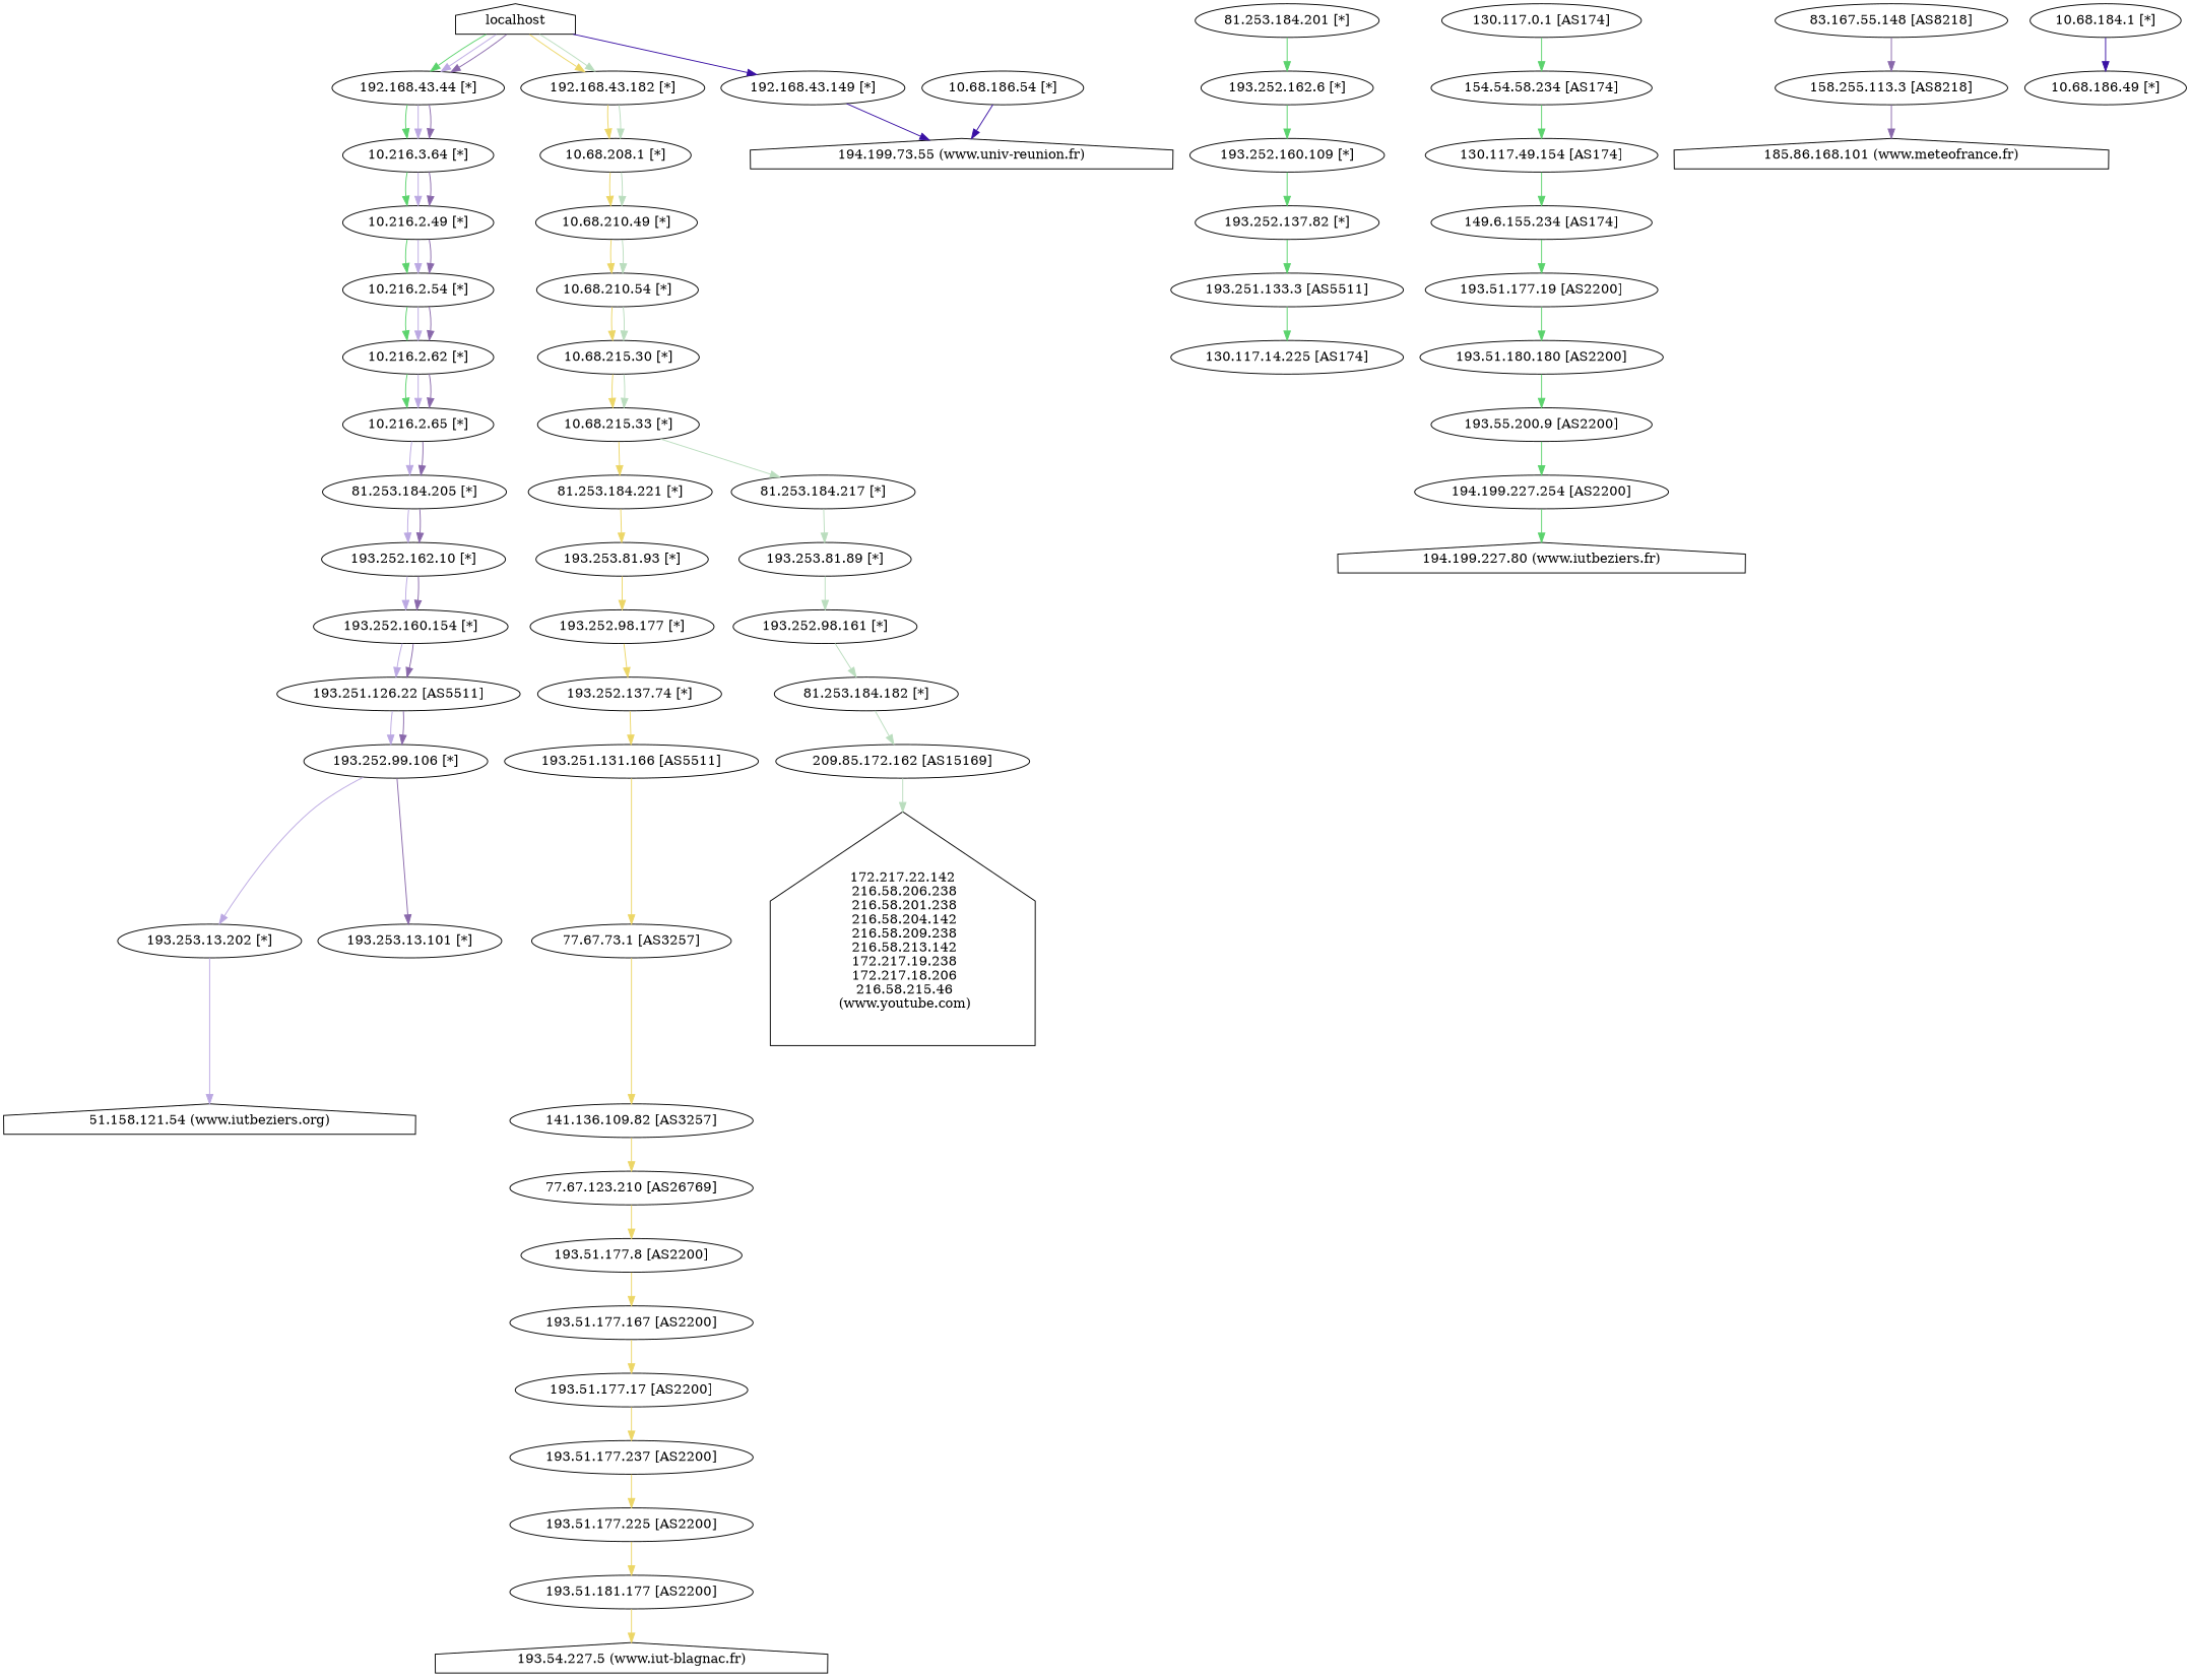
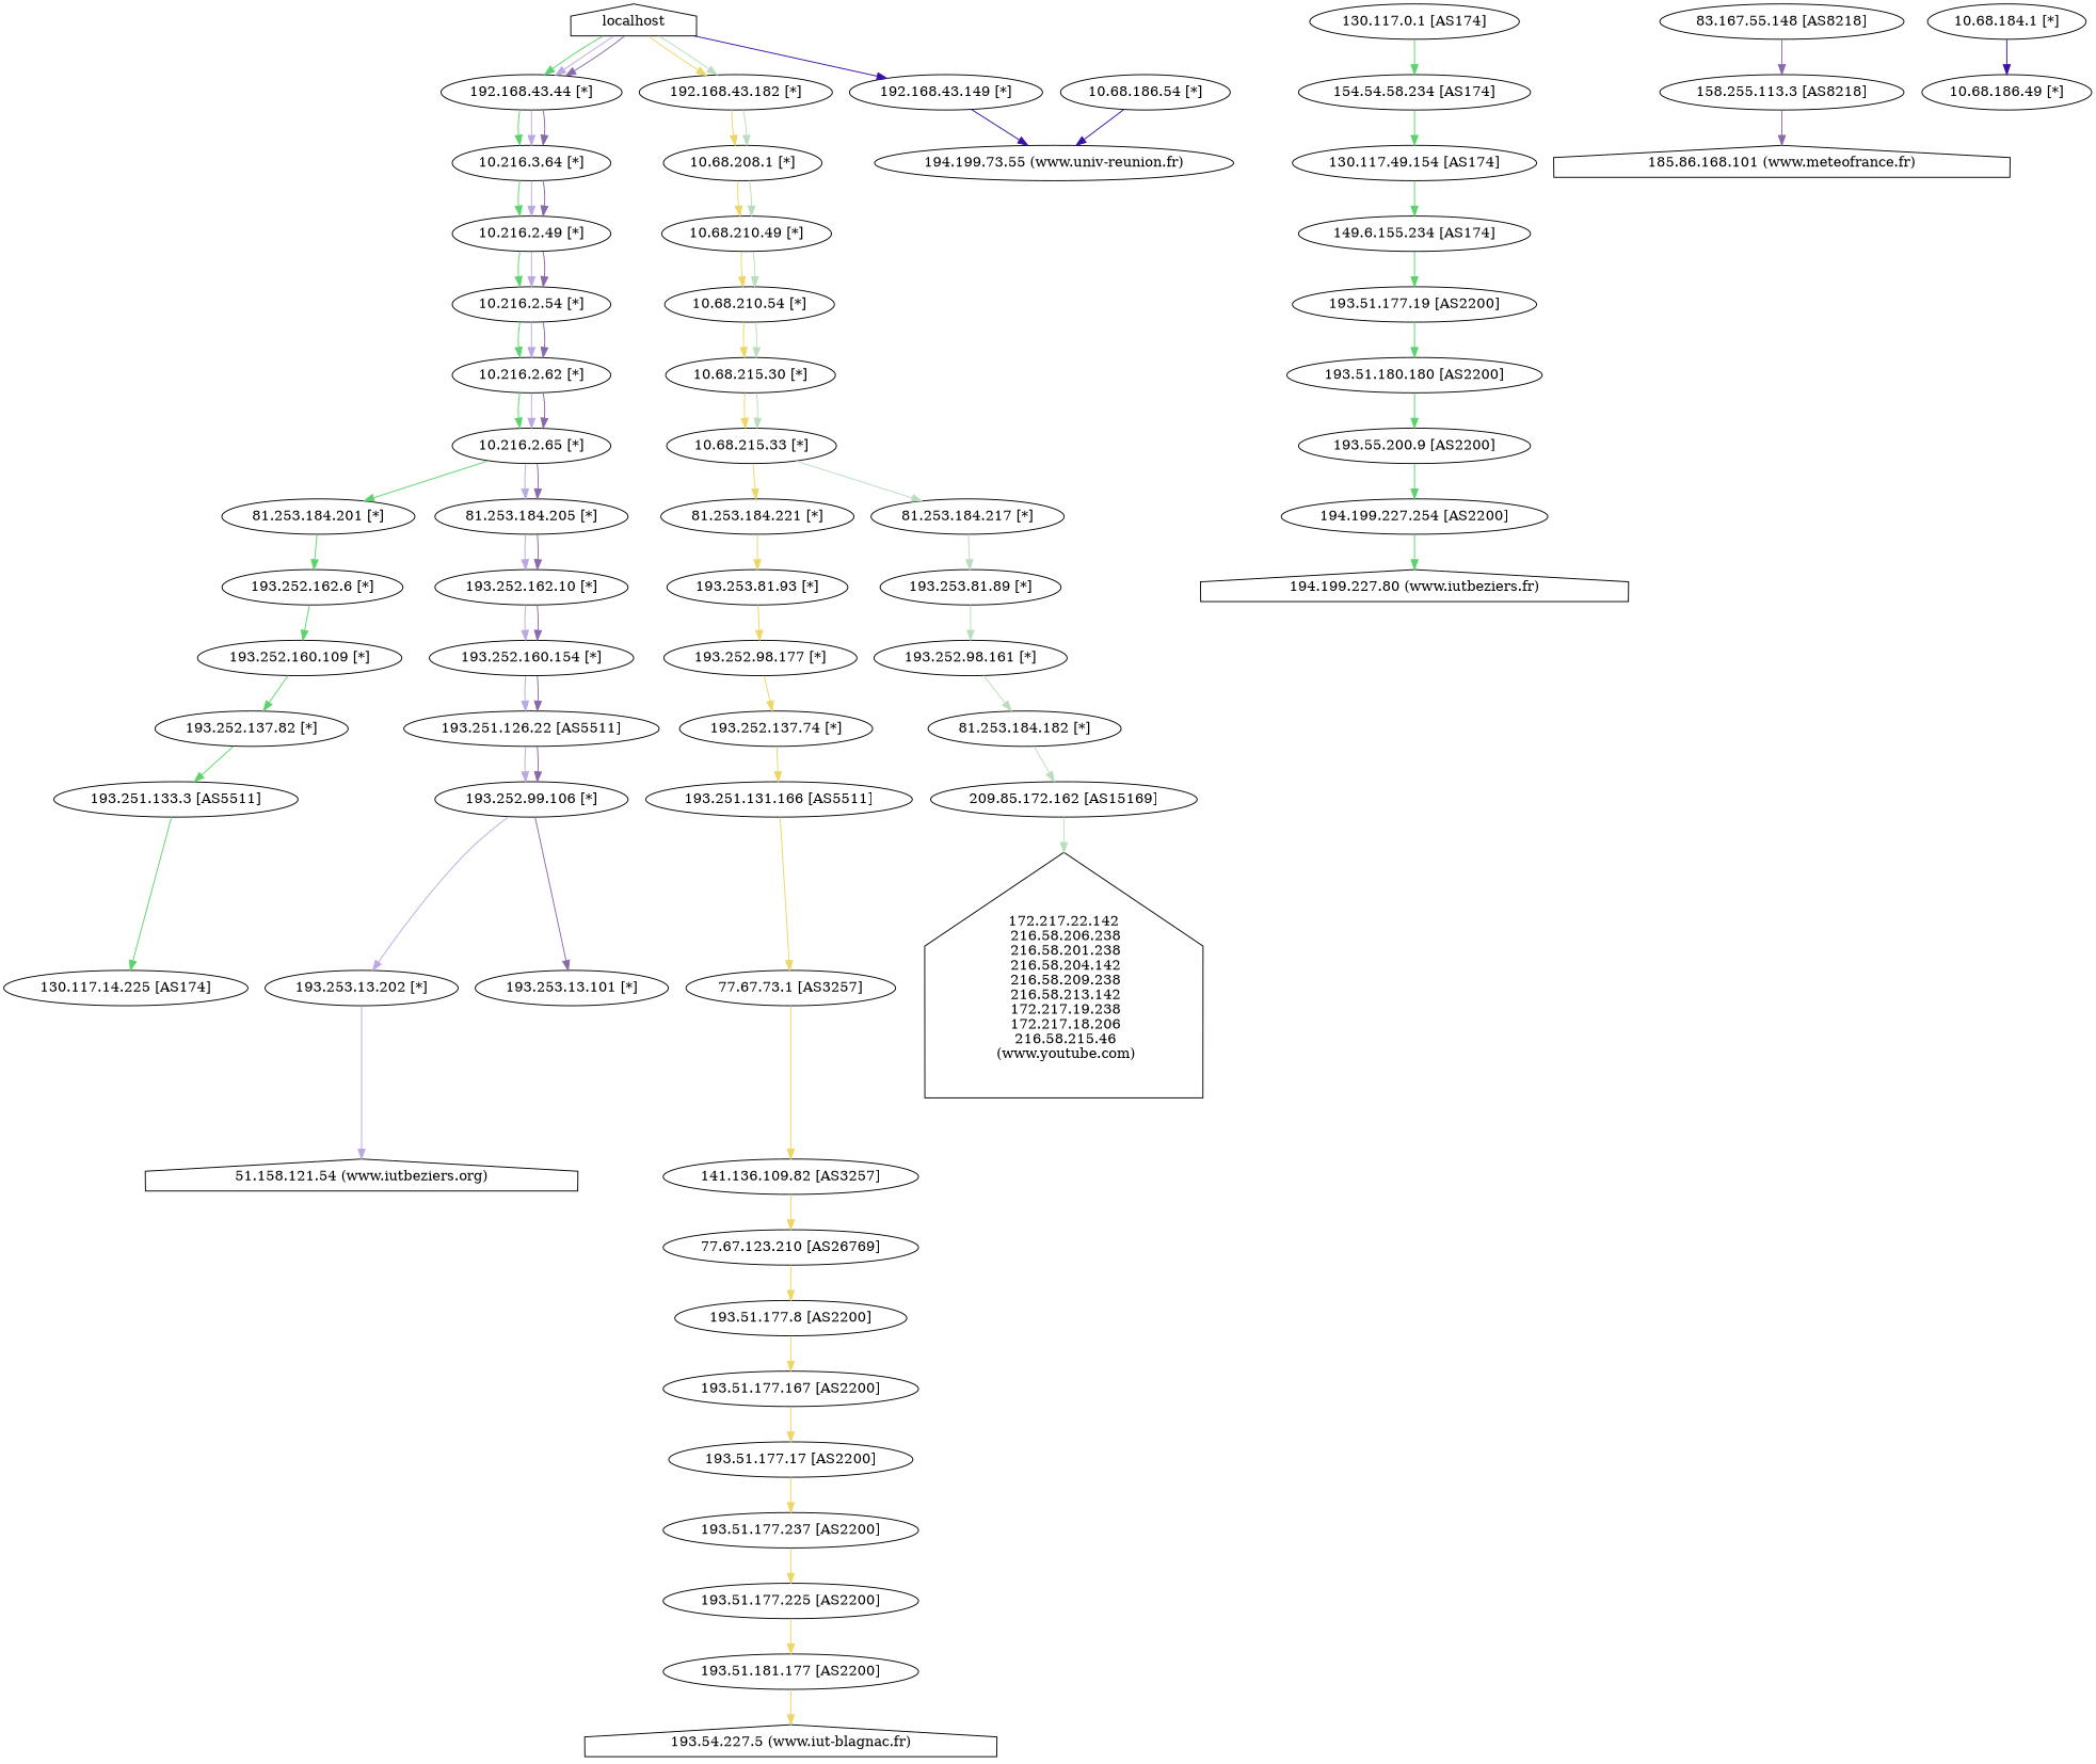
  digraph {
    edge [color="#ecd666"]
    localhost [shape=house]
    "192.168.43.44 [*]"
    "192.168.43.182 [*]"
    "192.168.43.149 [*]"
    "10.216.3.64 [*]"
    "10.68.208.1 [*]"
-   "194.199.73.55 (www.univ-reunion.fr)" [shape=house]
+   "194.199.73.55 (www.univ-reunion.fr)" [shape=ellipse]
    "10.216.2.49 [*]"
    "10.216.2.54 [*]"
    "10.216.2.62 [*]"
    "10.216.2.65 [*]"
    "81.253.184.201 [*]"
    "81.253.184.205 [*]"
    "193.252.162.6 [*]"
    "193.252.162.10 [*]"
    "193.252.160.109 [*]"
    "193.252.137.82 [*]"
    "193.251.133.3 [AS5511]"
    "130.117.14.225 [AS174]"
    "130.117.0.1 [AS174]"
    "154.54.58.234 [AS174]"
    "130.117.49.154 [AS174]"
    "149.6.155.234 [AS174]"
    "193.51.177.19 [AS2200]"
    "193.51.180.180 [AS2200]"
    "193.55.200.9 [AS2200]"
    "194.199.227.254 [AS2200]"
    "194.199.227.80 (www.iutbeziers.fr)" [shape=house]
    "193.252.160.154 [*]"
    "193.251.126.22 [AS5511]"
    "193.252.99.106 [*]"
    "193.253.13.202 [*]"
    "193.253.13.101 [*]"
    "51.158.121.54 (www.iutbeziers.org)" [shape=house]
    "10.68.210.49 [*]"
    "10.68.210.54 [*]"
    "10.68.215.30 [*]"
    "10.68.215.33 [*]"
    "81.253.184.221 [*]"
    "81.253.184.217 [*]"
    "193.253.81.93 [*]"
    "193.253.81.89 [*]"
    "193.252.98.177 [*]"
    "193.252.137.74 [*]"
    "193.251.131.166 [AS5511]"
    "77.67.73.1 [AS3257]"
    "141.136.109.82 [AS3257]"
    "77.67.123.210 [AS26769]"
    "193.51.177.8 [AS2200]"
    "193.51.177.167 [AS2200]"
    "193.51.177.17 [AS2200]"
    "193.51.177.237 [AS2200]"
    "193.51.177.225 [AS2200]"
    "193.51.181.177 [AS2200]"
    "193.54.227.5 (www.iut-blagnac.fr)" [shape=house]
    "83.167.55.148 [AS8218]"
    "158.255.113.3 [AS8218]"
    "185.86.168.101 (www.meteofrance.fr)" [shape=house]
    "10.68.184.1 [*]"
    "10.68.186.49 [*]"
    "10.68.186.54 [*]"
    "193.252.98.161 [*]"
    "81.253.184.182 [*]"
    "209.85.172.162 [AS15169]"
    "172.217.22.142\n 216.58.206.238\n 216.58.201.238\n 216.58.204.142\n 216.58.209.238\n 216.58.213.142\n 172.217.19.238\n 172.217.18.206\n 216.58.215.46\n (www.youtube.com)" [shape=house]
    localhost -> "192.168.43.44 [*]" [color="#5bd36d"]
    localhost -> "192.168.43.44 [*]" [color="#bba8e2"]
    localhost -> "192.168.43.44 [*]" [color="#8968ab"]
    localhost -> "192.168.43.182 [*]"
    localhost -> "192.168.43.182 [*]" [color="#baddbe"]
    localhost -> "192.168.43.149 [*]" [color="#3910a4"]
    "192.168.43.44 [*]" -> "10.216.3.64 [*]" [color="#5bd36d"]
    "192.168.43.44 [*]" -> "10.216.3.64 [*]" [color="#bba8e2"]
    "192.168.43.44 [*]" -> "10.216.3.64 [*]" [color="#8968ab"]
    "192.168.43.182 [*]" -> "10.68.208.1 [*]"
    "192.168.43.182 [*]" -> "10.68.208.1 [*]" [color="#baddbe"]
    "192.168.43.149 [*]" -> "194.199.73.55 (www.univ-reunion.fr)" [color="#3910a4"]
    "10.216.3.64 [*]" -> "10.216.2.49 [*]" [color="#5bd36d"]
    "10.216.3.64 [*]" -> "10.216.2.49 [*]" [color="#bba8e2"]
    "10.216.3.64 [*]" -> "10.216.2.49 [*]" [color="#8968ab"]
    "10.68.208.1 [*]" -> "10.68.210.49 [*]"
    "10.68.208.1 [*]" -> "10.68.210.49 [*]" [color="#baddbe"]
    "10.216.2.49 [*]" -> "10.216.2.54 [*]" [color="#5bd36d"]
    "10.216.2.49 [*]" -> "10.216.2.54 [*]" [color="#bba8e2"]
    "10.216.2.49 [*]" -> "10.216.2.54 [*]" [color="#8968ab"]
    "10.216.2.54 [*]" -> "10.216.2.62 [*]" [color="#5bd36d"]
    "10.216.2.54 [*]" -> "10.216.2.62 [*]" [color="#bba8e2"]
    "10.216.2.54 [*]" -> "10.216.2.62 [*]" [color="#8968ab"]
    "10.216.2.62 [*]" -> "10.216.2.65 [*]" [color="#5bd36d"]
    "10.216.2.62 [*]" -> "10.216.2.65 [*]" [color="#bba8e2"]
    "10.216.2.62 [*]" -> "10.216.2.65 [*]" [color="#8968ab"]
+   "10.216.2.65 [*]" -> "81.253.184.201 [*]" [color="#5bd36d"]
    "10.216.2.65 [*]" -> "81.253.184.205 [*]" [color="#bba8e2"]
    "10.216.2.65 [*]" -> "81.253.184.205 [*]" [color="#8968ab"]
    "81.253.184.201 [*]" -> "193.252.162.6 [*]" [color="#5bd36d"]
    "81.253.184.205 [*]" -> "193.252.162.10 [*]" [color="#bba8e2"]
    "81.253.184.205 [*]" -> "193.252.162.10 [*]" [color="#8968ab"]
    "193.252.162.6 [*]" -> "193.252.160.109 [*]" [color="#5bd36d"]
    "193.252.162.10 [*]" -> "193.252.160.154 [*]" [color="#bba8e2"]
    "193.252.162.10 [*]" -> "193.252.160.154 [*]" [color="#8968ab"]
    "193.252.160.109 [*]" -> "193.252.137.82 [*]" [color="#5bd36d"]
    "193.252.137.82 [*]" -> "193.251.133.3 [AS5511]" [color="#5bd36d"]
    "193.251.133.3 [AS5511]" -> "130.117.14.225 [AS174]" [color="#5bd36d"]
    "130.117.0.1 [AS174]" -> "154.54.58.234 [AS174]" [color="#5bd36d"]
    "154.54.58.234 [AS174]" -> "130.117.49.154 [AS174]" [color="#5bd36d"]
    "130.117.49.154 [AS174]" -> "149.6.155.234 [AS174]" [color="#5bd36d"]
    "149.6.155.234 [AS174]" -> "193.51.177.19 [AS2200]" [color="#5bd36d"]
    "193.51.177.19 [AS2200]" -> "193.51.180.180 [AS2200]" [color="#5bd36d"]
    "193.51.180.180 [AS2200]" -> "193.55.200.9 [AS2200]" [color="#5bd36d"]
    "193.55.200.9 [AS2200]" -> "194.199.227.254 [AS2200]" [color="#5bd36d"]
    "194.199.227.254 [AS2200]" -> "194.199.227.80 (www.iutbeziers.fr)" [color="#5bd36d"]
    "193.252.160.154 [*]" -> "193.251.126.22 [AS5511]" [color="#bba8e2"]
    "193.252.160.154 [*]" -> "193.251.126.22 [AS5511]" [color="#8968ab"]
    "193.251.126.22 [AS5511]" -> "193.252.99.106 [*]" [color="#bba8e2"]
    "193.251.126.22 [AS5511]" -> "193.252.99.106 [*]" [color="#8968ab"]
    "193.252.99.106 [*]" -> "193.253.13.202 [*]" [color="#bba8e2"]
    "193.252.99.106 [*]" -> "193.253.13.101 [*]" [color="#8968ab"]
    "193.253.13.202 [*]" -> "51.158.121.54 (www.iutbeziers.org)" [color="#bba8e2"]
    "10.68.210.49 [*]" -> "10.68.210.54 [*]"
    "10.68.210.49 [*]" -> "10.68.210.54 [*]" [color="#baddbe"]
    "10.68.210.54 [*]" -> "10.68.215.30 [*]"
    "10.68.210.54 [*]" -> "10.68.215.30 [*]" [color="#baddbe"]
    "10.68.215.30 [*]" -> "10.68.215.33 [*]"
    "10.68.215.30 [*]" -> "10.68.215.33 [*]" [color="#baddbe"]
    "10.68.215.33 [*]" -> "81.253.184.221 [*]"
    "10.68.215.33 [*]" -> "81.253.184.217 [*]" [color="#baddbe"]
    "81.253.184.221 [*]" -> "193.253.81.93 [*]"
    "81.253.184.217 [*]" -> "193.253.81.89 [*]" [color="#baddbe"]
    "193.253.81.93 [*]" -> "193.252.98.177 [*]"
    "193.253.81.89 [*]" -> "193.252.98.161 [*]" [color="#baddbe"]
    "193.252.98.177 [*]" -> "193.252.137.74 [*]"
    "193.252.137.74 [*]" -> "193.251.131.166 [AS5511]"
    "193.251.131.166 [AS5511]" -> "77.67.73.1 [AS3257]"
    "77.67.73.1 [AS3257]" -> "141.136.109.82 [AS3257]"
    "141.136.109.82 [AS3257]" -> "77.67.123.210 [AS26769]"
    "77.67.123.210 [AS26769]" -> "193.51.177.8 [AS2200]"
    "193.51.177.8 [AS2200]" -> "193.51.177.167 [AS2200]"
    "193.51.177.167 [AS2200]" -> "193.51.177.17 [AS2200]"
    "193.51.177.17 [AS2200]" -> "193.51.177.237 [AS2200]"
    "193.51.177.237 [AS2200]" -> "193.51.177.225 [AS2200]"
    "193.51.177.225 [AS2200]" -> "193.51.181.177 [AS2200]"
    "193.51.181.177 [AS2200]" -> "193.54.227.5 (www.iut-blagnac.fr)"
    "83.167.55.148 [AS8218]" -> "158.255.113.3 [AS8218]" [color="#8968ab"]
    "158.255.113.3 [AS8218]" -> "185.86.168.101 (www.meteofrance.fr)" [color="#8968ab"]
    "10.68.184.1 [*]" -> "10.68.186.49 [*]" [color="#3910a4"]
    "10.68.186.54 [*]" -> "194.199.73.55 (www.univ-reunion.fr)" [color="#3910a4"]
    "193.252.98.161 [*]" -> "81.253.184.182 [*]" [color="#baddbe"]
    "81.253.184.182 [*]" -> "209.85.172.162 [AS15169]" [color="#baddbe"]
    "209.85.172.162 [AS15169]" -> "172.217.22.142\n 216.58.206.238\n 216.58.201.238\n 216.58.204.142\n 216.58.209.238\n 216.58.213.142\n 172.217.19.238\n 172.217.18.206\n 216.58.215.46\n (www.youtube.com)" [color="#baddbe"]
  }
